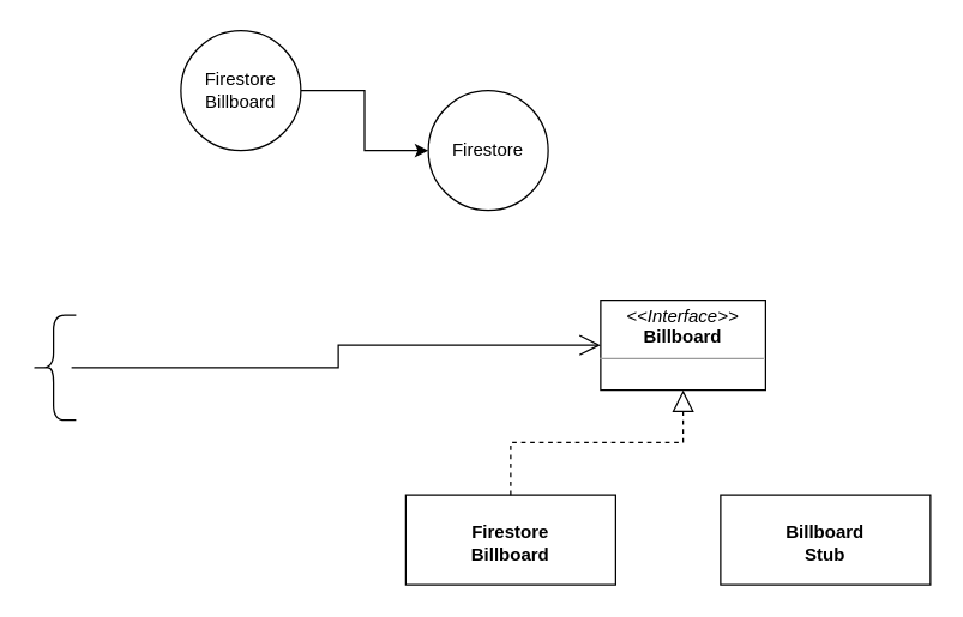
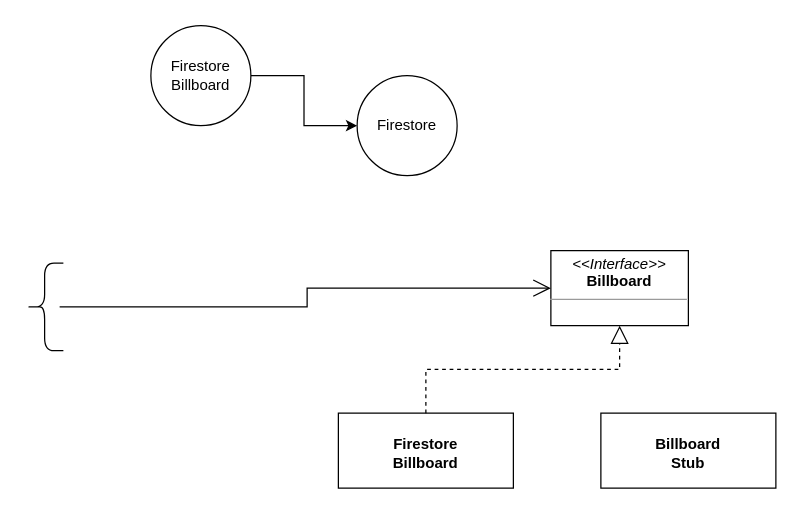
  <mxCell id="0" />
  <mxCell id="1" parent="0" />
  <mxCell id="2" value="" style="edgeStyle=orthogonalEdgeStyle;rounded=0;orthogonalLoop=1;jettySize=auto;html=1;" edge="1" parent="1" source="3" target="4"><mxGeometry relative="1" as="geometry" /></mxCell>
  <mxCell id="3" value="Firestore&lt;br&gt;Billboard" style="ellipse;whiteSpace=wrap;html=1;aspect=fixed;" vertex="1" parent="1"><mxGeometry x="120" y="20" width="80" height="80" as="geometry" /></mxCell>
  <mxCell id="4" value="Firestore" style="ellipse;whiteSpace=wrap;html=1;aspect=fixed;" vertex="1" parent="1"><mxGeometry x="285" y="60" width="80" height="80" as="geometry" /></mxCell>
  <mxCell id="5" value="" style="shape=curlyBracket;whiteSpace=wrap;html=1;rounded=1;" vertex="1" parent="1"><mxGeometry x="20" y="210" width="30" height="70" as="geometry" /></mxCell>
- <mxCell id="6" value="&lt;p style=&quot;margin: 0px ; margin-top: 4px ; text-align: center&quot;&gt;&lt;i&gt;&amp;lt;&amp;lt;Interface&amp;gt;&amp;gt;&lt;/i&gt;&lt;br&gt;&lt;b&gt;Billboard&lt;/b&gt;&lt;/p&gt;&lt;hr size=&quot;1&quot;&gt;&lt;p style=&quot;margin: 0px ; margin-left: 4px&quot;&gt;&lt;br&gt;&lt;/p&gt;" style="verticalAlign=top;align=left;overflow=fill;fontSize=12;fontFamily=Helvetica;html=1;" vertex="1" parent="1"><mxGeometry x="400" y="200" width="110" height="60" as="geometry" /></mxCell>
+ <mxCell id="6" value="&lt;p style=&quot;margin: 0px ; margin-top: 4px ; text-align: center&quot;&gt;&lt;i&gt;&amp;lt;&amp;lt;Interface&amp;gt;&amp;gt;&lt;/i&gt;&lt;br&gt;&lt;b&gt;Billboard&lt;/b&gt;&lt;/p&gt;&lt;hr size=&quot;1&quot;&gt;&lt;p style=&quot;margin: 0px ; margin-left: 4px&quot;&gt;&lt;br&gt;&lt;/p&gt;" style="verticalAlign=top;align=left;overflow=fill;fontSize=12;fontFamily=Helvetica;html=1;" vertex="1" parent="1"><mxGeometry x="440" y="200" width="110" height="60" as="geometry" /></mxCell>
  <mxCell id="7" value="&lt;p style=&quot;margin: 0px ; margin-top: 4px ; text-align: center&quot;&gt;&lt;br&gt;&lt;b&gt;Firestore&lt;br&gt;Billboard&lt;/b&gt;&lt;/p&gt;" style="verticalAlign=top;align=left;overflow=fill;fontSize=12;fontFamily=Helvetica;html=1;" vertex="1" parent="1"><mxGeometry x="270" y="330" width="140" height="60" as="geometry" /></mxCell>
  <mxCell id="8" value="" style="endArrow=block;dashed=1;endFill=0;endSize=12;html=1;rounded=0;edgeStyle=orthogonalEdgeStyle;exitX=0.5;exitY=0;exitDx=0;exitDy=0;" edge="1" parent="1" source="7" target="6"><mxGeometry width="160" relative="1" as="geometry"><mxPoint x="150" y="240" as="sourcePoint" /><mxPoint x="310" y="240" as="targetPoint" /></mxGeometry></mxCell>
  <mxCell id="9" value="" style="endArrow=open;endFill=1;endSize=12;html=1;rounded=0;edgeStyle=orthogonalEdgeStyle;exitX=0.9;exitY=0.5;exitDx=0;exitDy=0;exitPerimeter=0;" edge="1" parent="1" source="5" target="6"><mxGeometry width="160" relative="1" as="geometry"><mxPoint x="130" y="210" as="sourcePoint" /><mxPoint x="290" y="210" as="targetPoint" /></mxGeometry></mxCell>
  <mxCell id="10" value="&lt;p style=&quot;margin: 0px ; margin-top: 4px ; text-align: center&quot;&gt;&lt;br&gt;&lt;b&gt;Billboard&lt;br&gt;Stub&lt;/b&gt;&lt;/p&gt;" style="verticalAlign=top;align=left;overflow=fill;fontSize=12;fontFamily=Helvetica;html=1;" vertex="1" parent="1"><mxGeometry x="480" y="330" width="140" height="60" as="geometry" /></mxCell>
